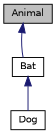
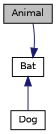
  digraph {
    node [color=black fillcolor=white fontname=Helvetica fontsize=10 shape=record style=filled]
    edge [color=midnightblue dir=back fontname=Helvetica fontsize=10 labelfontname=Helvetica labelfontsize=10 style=solid]
    n1 [fillcolor=grey75 fontcolor=black height=0.2 label=Animal width=0.4]
    n2 [height=0.2 label=Bat width=0.4]
    n3 [height=0.2 label=Dog width=0.4]
-   n1 -> n2
+   n2 -> n1
    n2 -> n3
  }
